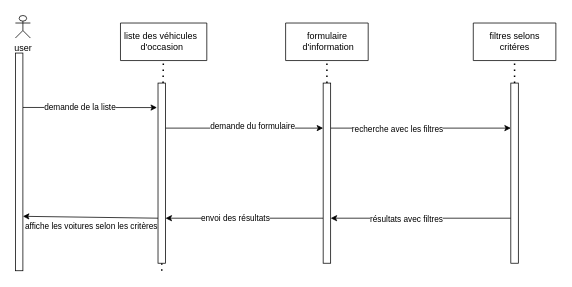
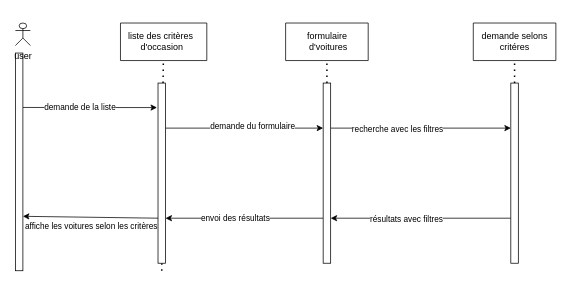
  <mxCell id="0" />
  <mxCell id="1" parent="0" />
  <mxCell id="2" style="edgeStyle=none;html=1;exitX=1;exitY=0.25;exitDx=0;exitDy=0;entryX=-0.135;entryY=0.136;entryDx=0;entryDy=0;entryPerimeter=0;" edge="1" parent="1" source="4" target="17"><mxGeometry relative="1" as="geometry" /></mxCell>
  <mxCell id="3" value="demande de la liste" style="edgeLabel;html=1;align=center;verticalAlign=middle;resizable=0;points=[];" vertex="1" connectable="0" parent="2"><mxGeometry x="-0.162" y="1" relative="1" as="geometry"><mxPoint as="offset" /></mxGeometry></mxCell>
  <mxCell id="4" value="" style="rounded=0;whiteSpace=wrap;html=1;" vertex="1" parent="1"><mxGeometry x="20" y="70" width="10" height="290" as="geometry" /></mxCell>
- <mxCell id="5" value="user&lt;br&gt;" style="shape=umlActor;verticalLabelPosition=bottom;verticalAlign=top;html=1;outlineConnect=0;" vertex="1" parent="1"><mxGeometry x="20" y="20" width="20" height="30" as="geometry" /></mxCell>
+ <mxCell id="5" value="user&lt;br&gt;" style="shape=umlActor;verticalLabelPosition=bottom;verticalAlign=top;html=1;outlineConnect=0;" vertex="1" parent="1"><mxGeometry x="20" y="30" width="20" height="30" as="geometry" /></mxCell>
  <mxCell id="6" value="" style="swimlane;startSize=0;" vertex="1" parent="1"><mxGeometry x="380" y="30" width="110" height="50" as="geometry" /></mxCell>
- <mxCell id="7" value="formulaire&lt;br&gt;&amp;nbsp;d'information" style="text;html=1;align=center;verticalAlign=middle;resizable=0;points=[];autosize=1;strokeColor=none;fillColor=none;" vertex="1" parent="6"><mxGeometry x="5" y="5" width="100" height="40" as="geometry" /></mxCell>
+ <mxCell id="7" value="formulaire&lt;br&gt;&amp;nbsp;d'voitures" style="text;html=1;align=center;verticalAlign=middle;resizable=0;points=[];autosize=1;strokeColor=none;fillColor=none;" vertex="1" parent="6"><mxGeometry x="5" y="5" width="100" height="40" as="geometry" /></mxCell>
  <mxCell id="8" value="" style="swimlane;startSize=0;" vertex="1" parent="1"><mxGeometry x="160" y="30" width="115" height="50" as="geometry" /></mxCell>
- <mxCell id="9" value="liste des véhicules&amp;nbsp;&lt;br&gt;d'occasion" style="text;html=1;align=center;verticalAlign=middle;resizable=0;points=[];autosize=1;strokeColor=none;fillColor=none;" vertex="1" parent="8"><mxGeometry x="-5" y="5" width="120" height="40" as="geometry" /></mxCell>
+ <mxCell id="9" value="liste des critères&amp;nbsp;&lt;br&gt;d'occasion" style="text;html=1;align=center;verticalAlign=middle;resizable=0;points=[];autosize=1;strokeColor=none;fillColor=none;" vertex="1" parent="8"><mxGeometry x="-5" y="5" width="120" height="40" as="geometry" /></mxCell>
  <mxCell id="10" value="" style="endArrow=none;dashed=1;html=1;dashPattern=1 3;strokeWidth=2;startArrow=none;" edge="1" parent="1" source="17" target="8"><mxGeometry width="50" height="50" relative="1" as="geometry"><mxPoint x="215" y="360" as="sourcePoint" /><mxPoint x="70" y="30" as="targetPoint" /></mxGeometry></mxCell>
  <mxCell id="11" value="" style="endArrow=none;dashed=1;html=1;dashPattern=1 3;strokeWidth=2;startArrow=none;" edge="1" parent="1" source="23" target="6"><mxGeometry width="50" height="50" relative="1" as="geometry"><mxPoint x="435" y="350" as="sourcePoint" /><mxPoint x="225" y="90" as="targetPoint" /></mxGeometry></mxCell>
  <mxCell id="12" value="" style="endArrow=none;dashed=1;html=1;dashPattern=1 3;strokeWidth=2;" edge="1" parent="1" target="17"><mxGeometry width="50" height="50" relative="1" as="geometry"><mxPoint x="215" y="360" as="sourcePoint" /><mxPoint x="215" y="80" as="targetPoint" /></mxGeometry></mxCell>
  <mxCell id="13" style="edgeStyle=none;html=1;exitX=1;exitY=0.25;exitDx=0;exitDy=0;entryX=0;entryY=0.25;entryDx=0;entryDy=0;" edge="1" parent="1" source="17" target="23"><mxGeometry relative="1" as="geometry" /></mxCell>
  <mxCell id="14" value="demande du formulaire" style="edgeLabel;html=1;align=center;verticalAlign=middle;resizable=0;points=[];" vertex="1" connectable="0" parent="13"><mxGeometry x="0.094" y="3" relative="1" as="geometry"><mxPoint as="offset" /></mxGeometry></mxCell>
  <mxCell id="15" style="edgeStyle=none;html=1;exitX=0;exitY=0.75;exitDx=0;exitDy=0;entryX=1;entryY=0.75;entryDx=0;entryDy=0;" edge="1" parent="1" source="17" target="4"><mxGeometry relative="1" as="geometry" /></mxCell>
  <mxCell id="16" value="affiche les voitures selon les critères" style="edgeLabel;html=1;align=center;verticalAlign=middle;resizable=0;points=[];" vertex="1" connectable="0" parent="15"><mxGeometry x="-0.497" relative="1" as="geometry"><mxPoint x="-45" y="11" as="offset" /></mxGeometry></mxCell>
  <mxCell id="17" value="" style="rounded=0;whiteSpace=wrap;html=1;" vertex="1" parent="1"><mxGeometry x="210" y="110" width="10" height="240" as="geometry" /></mxCell>
  <mxCell id="18" value="" style="endArrow=none;dashed=1;html=1;dashPattern=1 3;strokeWidth=2;" edge="1" parent="1" target="23"><mxGeometry width="50" height="50" relative="1" as="geometry"><mxPoint x="435" y="350" as="sourcePoint" /><mxPoint x="435" y="80" as="targetPoint" /></mxGeometry></mxCell>
  <mxCell id="19" style="edgeStyle=none;html=1;exitX=0;exitY=0.75;exitDx=0;exitDy=0;entryX=1;entryY=0.75;entryDx=0;entryDy=0;" edge="1" parent="1" source="23" target="17"><mxGeometry relative="1" as="geometry" /></mxCell>
  <mxCell id="20" value="envoi des résultats" style="edgeLabel;html=1;align=center;verticalAlign=middle;resizable=0;points=[];" vertex="1" connectable="0" parent="19"><mxGeometry x="0.126" relative="1" as="geometry"><mxPoint as="offset" /></mxGeometry></mxCell>
  <mxCell id="21" style="edgeStyle=none;html=1;exitX=1;exitY=0.25;exitDx=0;exitDy=0;entryX=0;entryY=0.25;entryDx=0;entryDy=0;" edge="1" parent="1" source="23" target="28"><mxGeometry relative="1" as="geometry" /></mxCell>
  <mxCell id="22" value="recherche avec les filtres" style="edgeLabel;html=1;align=center;verticalAlign=middle;resizable=0;points=[];" vertex="1" connectable="0" parent="21"><mxGeometry x="-0.268" y="-1" relative="1" as="geometry"><mxPoint as="offset" /></mxGeometry></mxCell>
  <mxCell id="23" value="" style="rounded=0;whiteSpace=wrap;html=1;" vertex="1" parent="1"><mxGeometry x="430" y="110" width="10" height="240" as="geometry" /></mxCell>
  <mxCell id="24" value="" style="endArrow=none;dashed=1;html=1;dashPattern=1 3;strokeWidth=2;startArrow=none;" edge="1" source="28" parent="1"><mxGeometry width="50" height="50" relative="1" as="geometry"><mxPoint x="685" y="350" as="sourcePoint" /><mxPoint x="685" y="80" as="targetPoint" /></mxGeometry></mxCell>
  <mxCell id="25" value="" style="endArrow=none;dashed=1;html=1;dashPattern=1 3;strokeWidth=2;" edge="1" target="28" parent="1"><mxGeometry width="50" height="50" relative="1" as="geometry"><mxPoint x="685" y="350" as="sourcePoint" /><mxPoint x="685" y="80" as="targetPoint" /></mxGeometry></mxCell>
  <mxCell id="26" style="edgeStyle=none;html=1;exitX=0;exitY=0.75;exitDx=0;exitDy=0;entryX=1;entryY=0.75;entryDx=0;entryDy=0;" edge="1" parent="1" source="28" target="23"><mxGeometry relative="1" as="geometry" /></mxCell>
  <mxCell id="27" value="résultats avec filtres" style="edgeLabel;html=1;align=center;verticalAlign=middle;resizable=0;points=[];" vertex="1" connectable="0" parent="26"><mxGeometry x="0.407" y="1" relative="1" as="geometry"><mxPoint x="29" as="offset" /></mxGeometry></mxCell>
  <mxCell id="28" value="" style="rounded=0;whiteSpace=wrap;html=1;" vertex="1" parent="1"><mxGeometry x="680" y="110" width="10" height="240" as="geometry" /></mxCell>
  <mxCell id="29" value="" style="swimlane;startSize=0;" vertex="1" parent="1"><mxGeometry x="630" y="30" width="110" height="50" as="geometry" /></mxCell>
- <mxCell id="30" value="filtres selons&lt;br&gt;critéres" style="text;html=1;align=center;verticalAlign=middle;resizable=0;points=[];autosize=1;strokeColor=none;fillColor=none;" vertex="1" parent="29"><mxGeometry x="10" y="5" width="90" height="40" as="geometry" /></mxCell>
+ <mxCell id="30" value="demande selons&lt;br&gt;critéres" style="text;html=1;align=center;verticalAlign=middle;resizable=0;points=[];autosize=1;strokeColor=none;fillColor=none;" vertex="1" parent="29"><mxGeometry x="10" y="5" width="90" height="40" as="geometry" /></mxCell>
